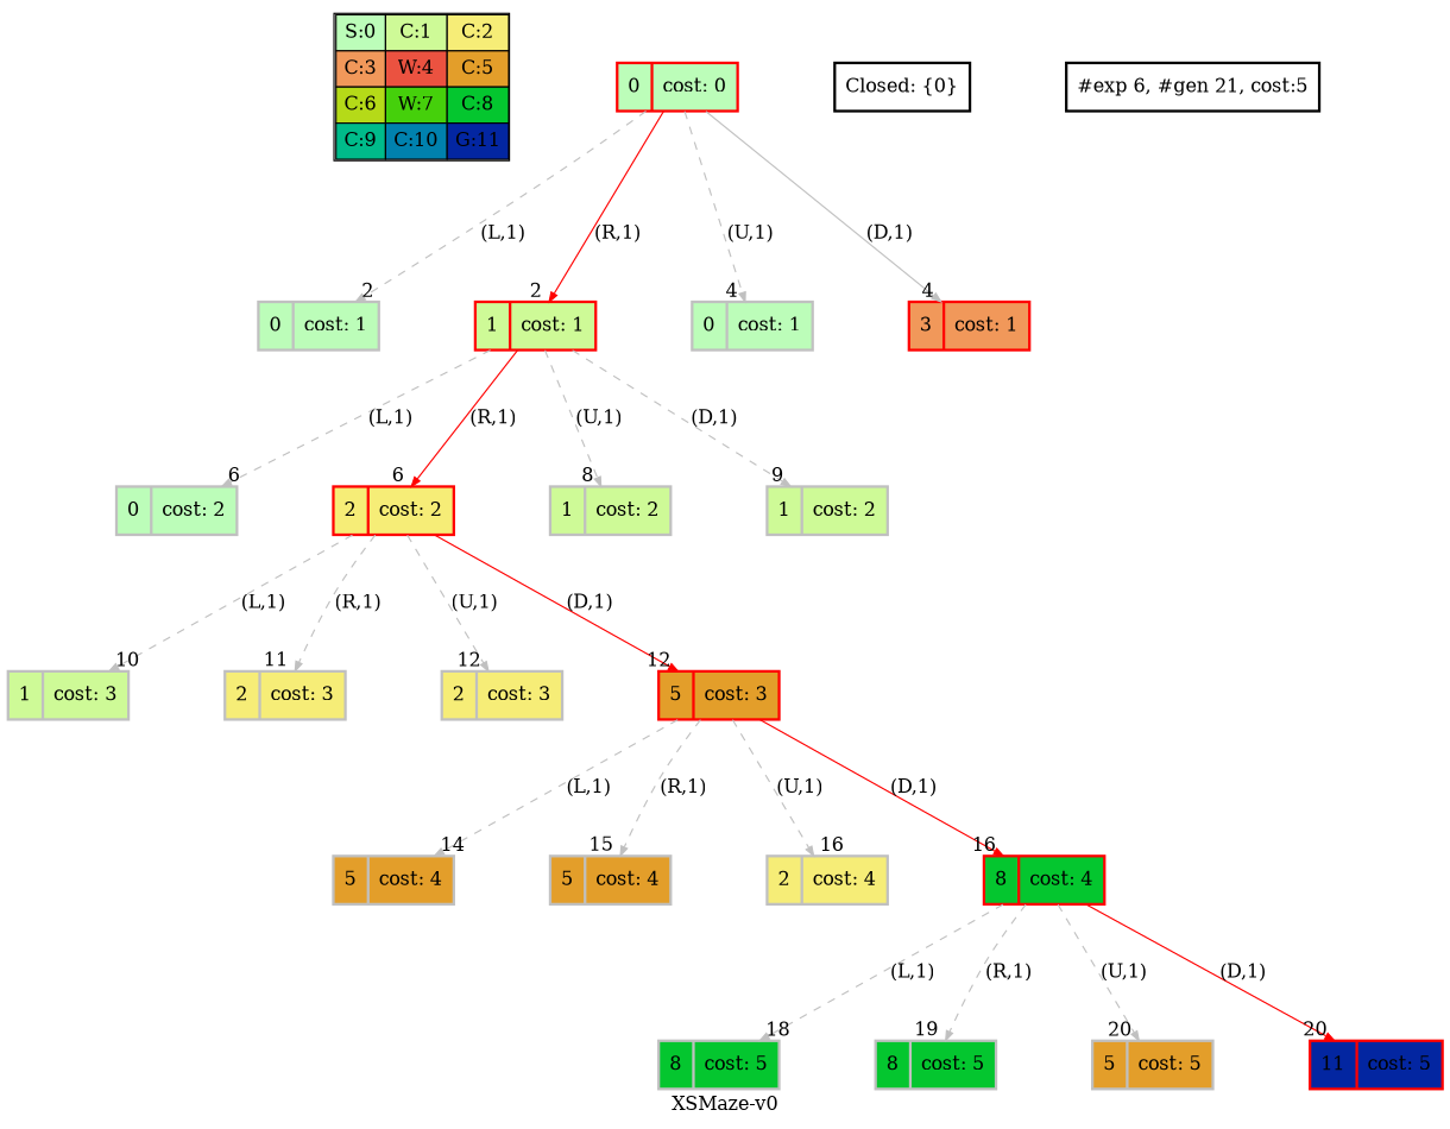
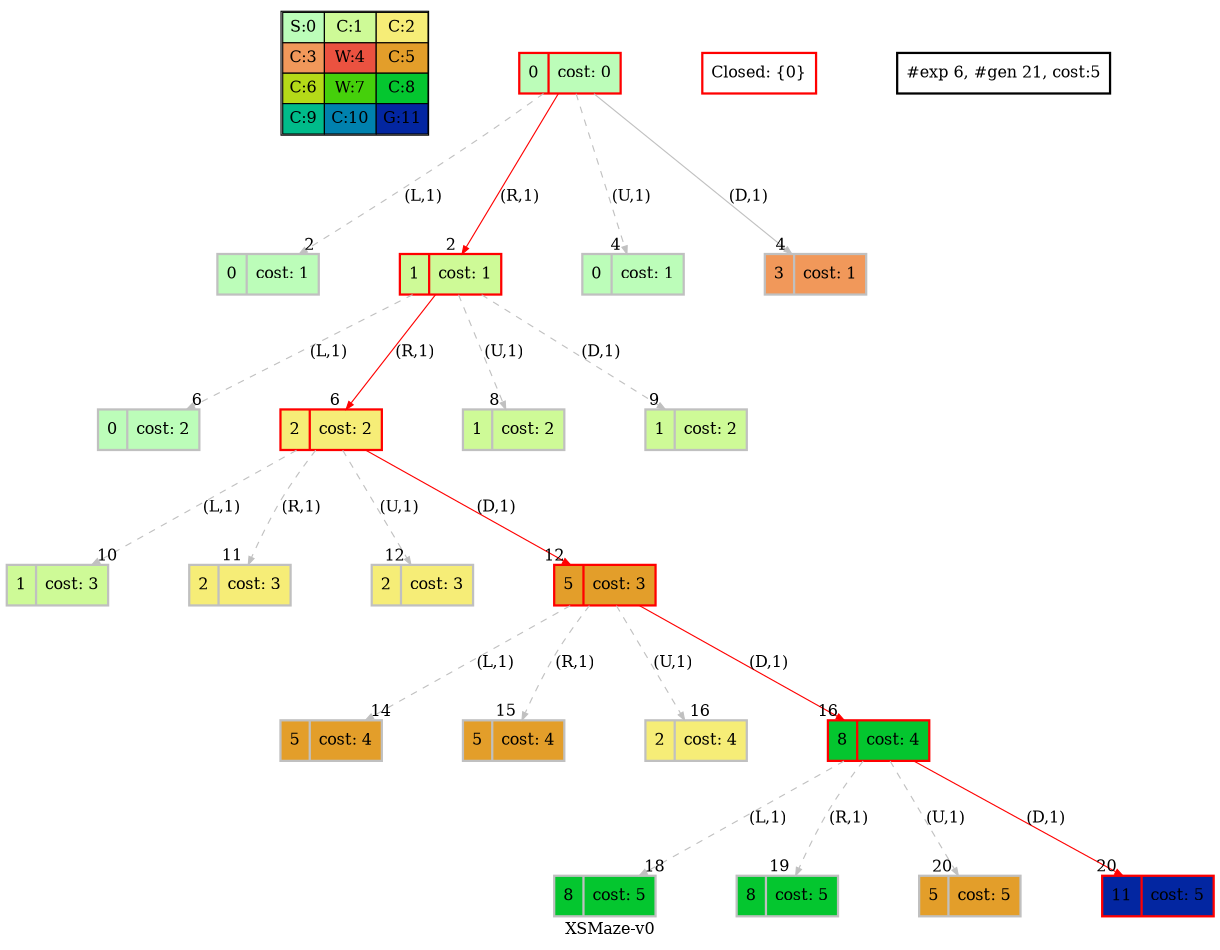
  digraph {
    label="XSMaze-v0"
    nodesep=1
    ranksep=1.2
    node [penwidth=2 shape=record color=grey fillcolor="0.32745098 0.267733   0.99083125 1.        " style=filled]
    edge [arrowsize=0.7 color=grey headlabel=" 2 " style=dashed]
    n1 [label=<<table border="1" cellpadding="5" cellspacing="0" cellborder="1"><tr><td bgcolor="0.32745098 0.267733   0.99083125 1.        ">S:0</td><td bgcolor="0.24117647 0.39545121 0.97940977 1.        ">C:1</td><td bgcolor="0.15490196 0.51591783 0.96349314 1.        ">C:2</td></tr><tr><td bgcolor="0.06862745 0.62692381 0.94315443 1.        ">C:3</td><td bgcolor="0.01764706 0.72643357 0.91848699 1.        ">W:4</td><td bgcolor="0.10392157 0.81262237 0.88960401 1.        ">C:5</td></tr><tr><td bgcolor="0.19803922 0.88960401 0.8534438  1.        ">C:6</td><td bgcolor="0.28431373 0.94315443 0.81619691 1.        ">W:7</td><td bgcolor="0.37058824 0.97940977 0.77520398 1.        ">C:8</td></tr><tr><td bgcolor="0.45686275 0.99770518 0.73065313 1.        ">C:9</td><td bgcolor="0.54313725 0.99770518 0.68274886 1.        ">C:10</td><td bgcolor="0.62941176 0.97940977 0.63171101 1.        ">G:11</td></tr></table>> shape=plaintext color="" fillcolor="" style=""]
    n2 [color=red label="<f0>0 |<f1> cost: 0"]
    n3 [label="<f0>0 |<f1> cost: 1"]
    n4 [color=red fillcolor="0.24117647 0.39545121 0.97940977 1.        " label="<f0>1 |<f1> cost: 1"]
    n5 [label="<f0>0 |<f1> cost: 1"]
-   n6 [color=red fillcolor="0.06862745 0.62692381 0.94315443 1.        " label="<f0>3 |<f1> cost: 1"]
+   n6 [fillcolor="0.06862745 0.62692381 0.94315443 1.        " label="<f0>3 |<f1> cost: 1"]
    n7 [label="<f0>0 |<f1> cost: 2"]
    n8 [color=red fillcolor="0.15490196 0.51591783 0.96349314 1.        " label="<f0>2 |<f1> cost: 2"]
    n9 [fillcolor="0.24117647 0.39545121 0.97940977 1.        " label="<f0>1 |<f1> cost: 2"]
    n10 [fillcolor="0.24117647 0.39545121 0.97940977 1.        " label="<f0>1 |<f1> cost: 2"]
-   n11 [label="Closed: {0}" shape=box color="" fillcolor="" style=""]
+   n11 [label="Closed: {0}" shape=box color=red fillcolor="" style=""]
    n12 [fillcolor="0.24117647 0.39545121 0.97940977 1.        " label="<f0>1 |<f1> cost: 3"]
    n13 [fillcolor="0.15490196 0.51591783 0.96349314 1.        " label="<f0>2 |<f1> cost: 3"]
    n14 [fillcolor="0.15490196 0.51591783 0.96349314 1.        " label="<f0>2 |<f1> cost: 3"]
    n15 [color=red fillcolor="0.10392157 0.81262237 0.88960401 1.        " label="<f0>5 |<f1> cost: 3"]
    n16 [fillcolor="0.10392157 0.81262237 0.88960401 1.        " label="<f0>5 |<f1> cost: 4"]
    n17 [fillcolor="0.10392157 0.81262237 0.88960401 1.        " label="<f0>5 |<f1> cost: 4"]
    n18 [fillcolor="0.15490196 0.51591783 0.96349314 1.        " label="<f0>2 |<f1> cost: 4"]
    n19 [color=red fillcolor="0.37058824 0.97940977 0.77520398 1.        " label="<f0>8 |<f1> cost: 4"]
    n20 [fillcolor="0.37058824 0.97940977 0.77520398 1.        " label="<f0>8 |<f1> cost: 5"]
    n21 [fillcolor="0.37058824 0.97940977 0.77520398 1.        " label="<f0>8 |<f1> cost: 5"]
    n22 [fillcolor="0.10392157 0.81262237 0.88960401 1.        " label="<f0>5 |<f1> cost: 5"]
    n23 [color=red fillcolor="0.62941176 0.97940977 0.63171101 1.        " label="<f0>11 |<f1> cost: 5"]
    "#exp 6, #gen 21, cost:5" [shape=box color="" fillcolor="" style=""]
    subgraph sub_1 {
      label=Map
      n1
    }
    n2 -> n3 [label="(L,1)"]
    n2 -> n4 [color=red label="(R,1)" style=""]
    n2 -> n5 [headlabel=" 4 " label="(U,1)"]
    n2 -> n6 [headlabel=" 4 " label="(D,1)" style=""]
    n4 -> n7 [headlabel=" 6 " label="(L,1)"]
    n4 -> n8 [color=red headlabel=" 6 " label="(R,1)" style=""]
    n4 -> n9 [headlabel=" 8 " label="(U,1)"]
    n4 -> n10 [headlabel=" 9 " label="(D,1)"]
    n8 -> n12 [headlabel=" 10 " label="(L,1)"]
    n8 -> n13 [headlabel=" 11 " label="(R,1)"]
    n8 -> n14 [headlabel=" 12 " label="(U,1)"]
    n8 -> n15 [color=red headlabel=" 12 " label="(D,1)" style=""]
    n15 -> n16 [headlabel=" 14 " label="(L,1)"]
    n15 -> n17 [headlabel=" 15 " label="(R,1)"]
    n15 -> n18 [headlabel=" 16 " label="(U,1)"]
    n15 -> n19 [color=red headlabel=" 16 " label="(D,1)" style=""]
    n19 -> n20 [headlabel=" 18 " label="(L,1)"]
    n19 -> n21 [headlabel=" 19 " label="(R,1)"]
    n19 -> n22 [headlabel=" 20 " label="(U,1)"]
    n19 -> n23 [color=red headlabel=" 20 " label="(D,1)" style=""]
  }
